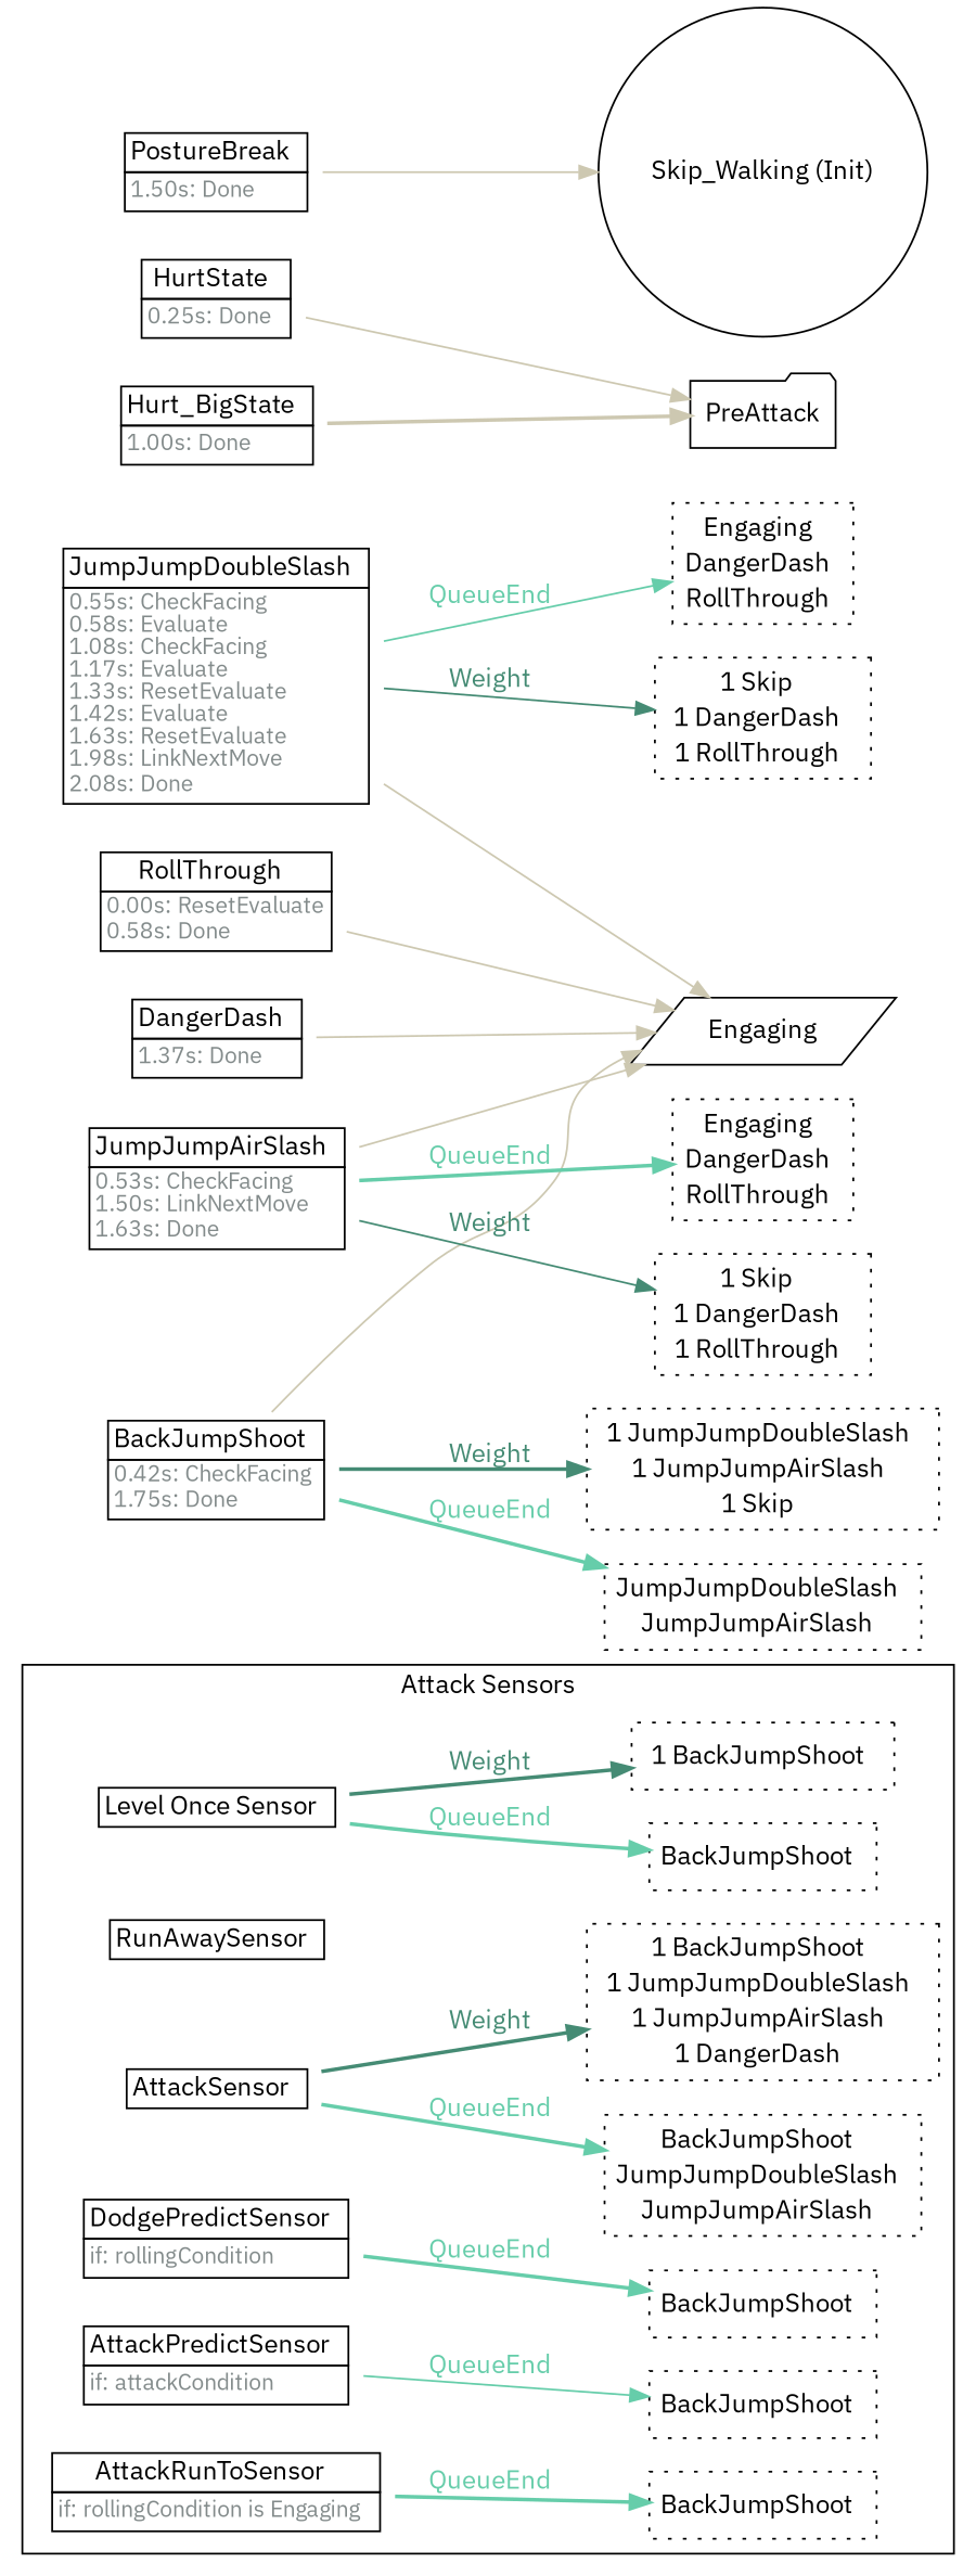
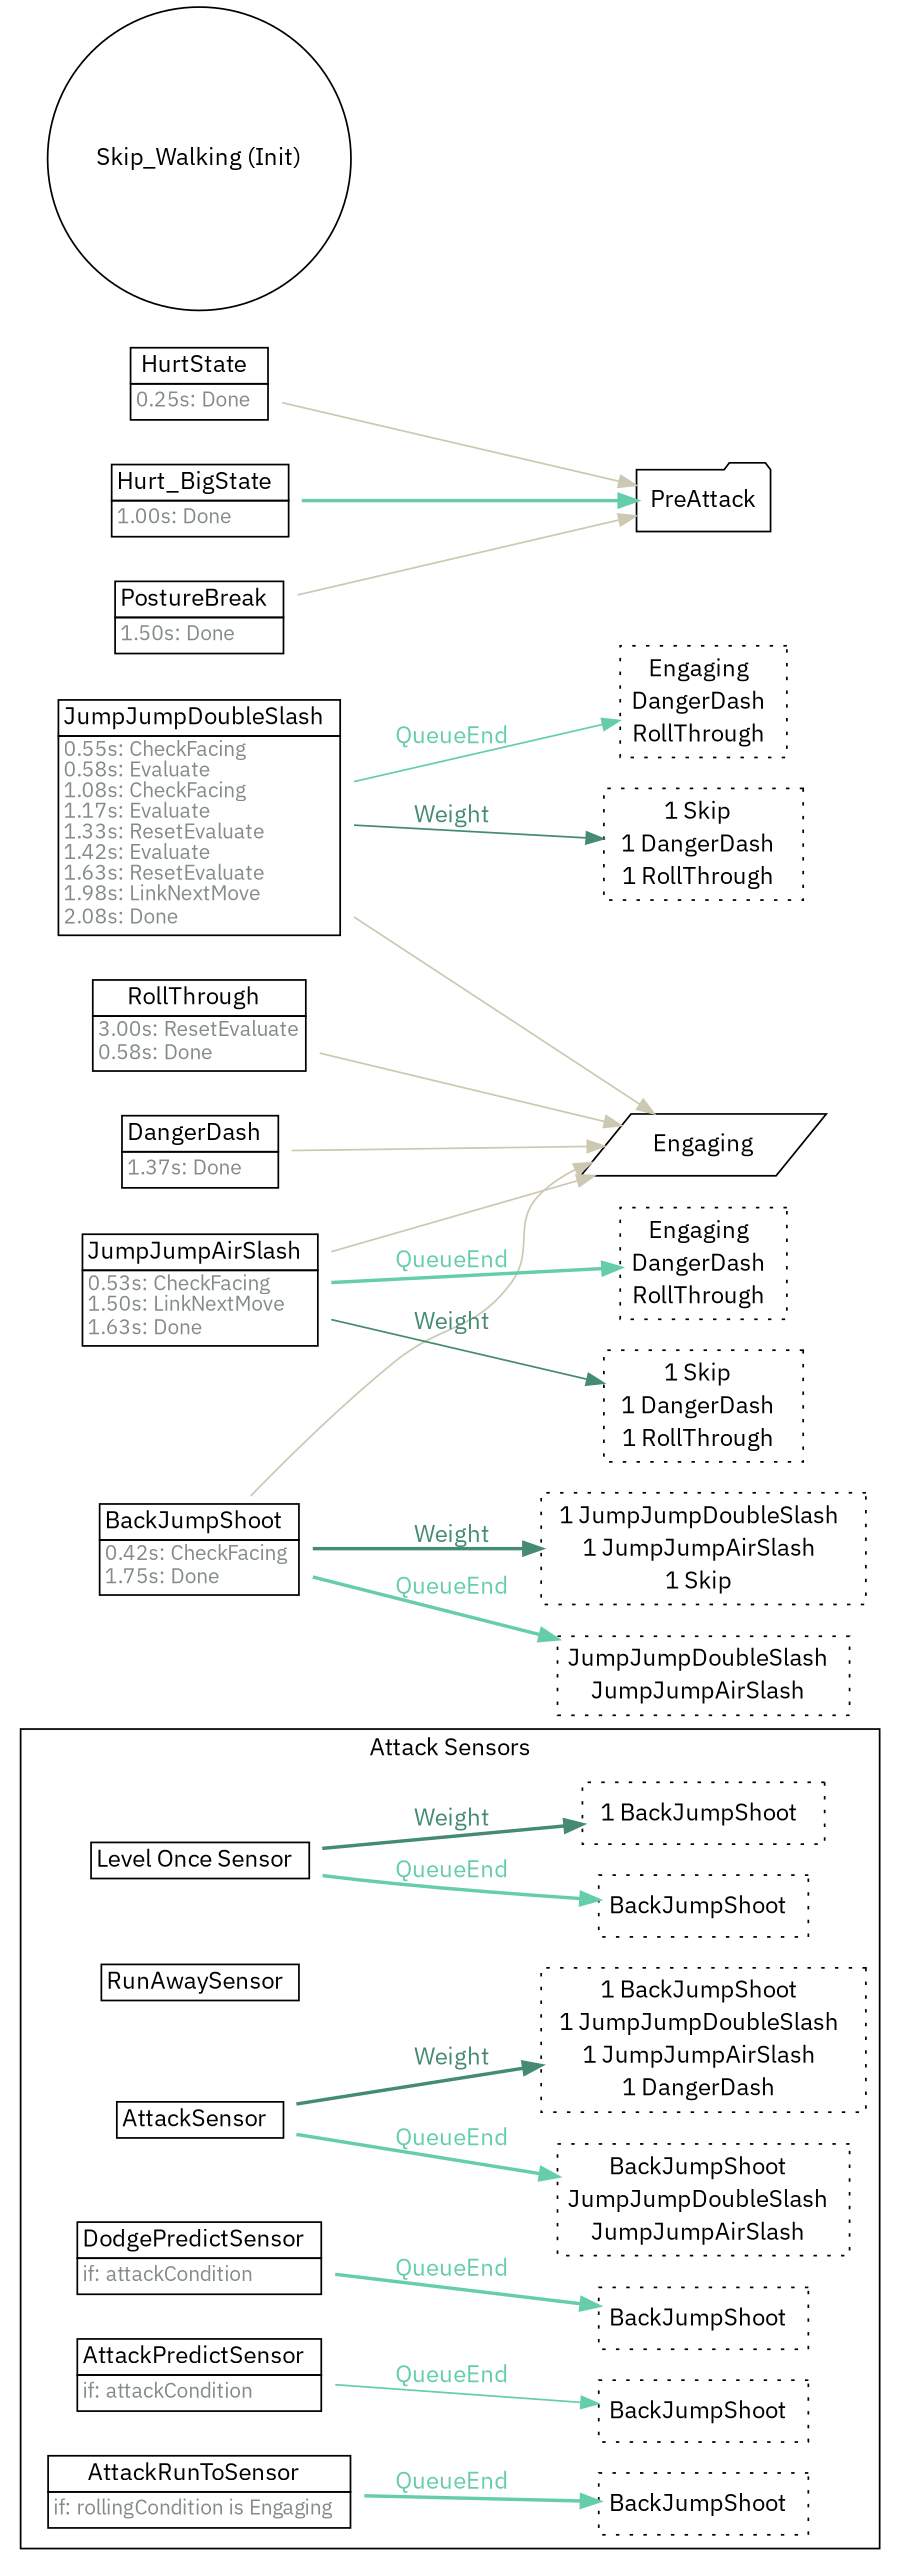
  strict digraph {
    fontname="IBM Plex Sans"
    rankdir=LR
    node [fontname="IBM Plex Sans" shape=plaintext]
    edge [color=aquamarine3 fontcolor=aquamarine3 fontname="IBM Plex Sans" style=solid]
    n1 [label=<<TABLE border="0" cellspacing="0" cellborder="1" cellpadding="2"><TR><TD>Level Once Sensor  </TD></TR></TABLE>>]
    n2 [label=<<TABLE border="0" cellspacing="0" cellborder="0" cellpadding="2"><TR><TD>BackJumpShoot  </TD></TR></TABLE>> margin=0.05 shape=box style=dotted]
    n3 [label=<<TABLE border="0" cellspacing="0" cellborder="0" cellpadding="2"><TR><TD>1 BackJumpShoot  </TD></TR></TABLE>> shape=box style=dotted]
    n4 [label=<<TABLE border="0" cellspacing="0" cellborder="1" cellpadding="2"><TR><TD>RunAwaySensor  </TD></TR></TABLE>>]
    n5 [label=<<TABLE border="0" cellspacing="0" cellborder="1" cellpadding="2"><TR><TD>AttackSensor  </TD></TR></TABLE>>]
    n6 [label=<<TABLE border="0" cellspacing="0" cellborder="0" cellpadding="2"><TR><TD>BackJumpShoot  </TD></TR><TR><TD>JumpJumpDoubleSlash  </TD></TR><TR><TD>JumpJumpAirSlash  </TD></TR></TABLE>> margin=0.05 shape=box style=dotted]
    n7 [label=<<TABLE border="0" cellspacing="0" cellborder="0" cellpadding="2"><TR><TD>1 BackJumpShoot  </TD></TR><TR><TD>1 JumpJumpDoubleSlash  </TD></TR><TR><TD>1 JumpJumpAirSlash  </TD></TR><TR><TD>1 DangerDash  </TD></TR></TABLE>> shape=box style=dotted]
-   n8 [label=<<TABLE border="0" cellspacing="0" cellborder="1" cellpadding="2"><TR><TD>DodgePredictSensor  </TD></TR><TR><TD align="left" balign="left"><FONT point-size="12" color="azure4">if: rollingCondition</FONT>  </TD></TR></TABLE>>]
+   n8 [label=<<TABLE border="0" cellspacing="0" cellborder="1" cellpadding="2"><TR><TD>DodgePredictSensor  </TD></TR><TR><TD align="left" balign="left"><FONT point-size="12" color="azure4">if: attackCondition</FONT>  </TD></TR></TABLE>>]
    n9 [label=<<TABLE border="0" cellspacing="0" cellborder="0" cellpadding="2"><TR><TD>BackJumpShoot  </TD></TR></TABLE>> margin=0.05 shape=box style=dotted]
    n10 [label=<<TABLE border="0" cellspacing="0" cellborder="1" cellpadding="2"><TR><TD>AttackPredictSensor  </TD></TR><TR><TD align="left" balign="left"><FONT point-size="12" color="azure4">if: attackCondition</FONT>  </TD></TR></TABLE>>]
    n11 [label=<<TABLE border="0" cellspacing="0" cellborder="0" cellpadding="2"><TR><TD>BackJumpShoot  </TD></TR></TABLE>> margin=0.05 shape=box style=dotted]
    n12 [label=<<TABLE border="0" cellspacing="0" cellborder="1" cellpadding="2"><TR><TD>AttackRunToSensor  </TD></TR><TR><TD align="left" balign="left"><FONT point-size="12" color="azure4">if: rollingCondition is Engaging</FONT>  </TD></TR></TABLE>>]
    n13 [label=<<TABLE border="0" cellspacing="0" cellborder="0" cellpadding="2"><TR><TD>BackJumpShoot  </TD></TR></TABLE>> margin=0.05 shape=box style=dotted]
    n14 [label=<<TABLE border="0" cellspacing="0" cellborder="1" cellpadding="2"><TR><TD>BackJumpShoot  </TD></TR><TR><TD align="left" balign="left"><FONT point-size="12" color="azure4">0.42s: CheckFacing<br/>1.75s: Done</FONT>  </TD></TR></TABLE>>]
    Engaging [shape=parallelogram]
    n16 [label=<<TABLE border="0" cellspacing="0" cellborder="0" cellpadding="2"><TR><TD>JumpJumpDoubleSlash  </TD></TR><TR><TD>JumpJumpAirSlash  </TD></TR></TABLE>> margin=0.05 shape=box style=dotted]
    n17 [label=<<TABLE border="0" cellspacing="0" cellborder="0" cellpadding="2"><TR><TD>1 JumpJumpDoubleSlash  </TD></TR><TR><TD>1 JumpJumpAirSlash  </TD></TR><TR><TD>1 Skip  </TD></TR></TABLE>> shape=box style=dotted]
    n18 [label=<<TABLE border="0" cellspacing="0" cellborder="1" cellpadding="2"><TR><TD>JumpJumpDoubleSlash  </TD></TR><TR><TD align="left" balign="left"><FONT point-size="12" color="azure4">0.55s: CheckFacing<br/>0.58s: Evaluate<br/>1.08s: CheckFacing<br/>1.17s: Evaluate<br/>1.33s: ResetEvaluate<br/>1.42s: Evaluate<br/>1.63s: ResetEvaluate<br/>1.98s: LinkNextMove<br/>2.08s: Done</FONT>  </TD></TR></TABLE>>]
    n19 [label=<<TABLE border="0" cellspacing="0" cellborder="0" cellpadding="2"><TR><TD>Engaging  </TD></TR><TR><TD>DangerDash  </TD></TR><TR><TD>RollThrough  </TD></TR></TABLE>> margin=0.05 shape=box style=dotted]
    n20 [label=<<TABLE border="0" cellspacing="0" cellborder="0" cellpadding="2"><TR><TD>1 Skip  </TD></TR><TR><TD>1 DangerDash  </TD></TR><TR><TD>1 RollThrough  </TD></TR></TABLE>> shape=box style=dotted]
    n21 [label=<<TABLE border="0" cellspacing="0" cellborder="1" cellpadding="2"><TR><TD>JumpJumpAirSlash  </TD></TR><TR><TD align="left" balign="left"><FONT point-size="12" color="azure4">0.53s: CheckFacing<br/>1.50s: LinkNextMove<br/>1.63s: Done</FONT>  </TD></TR></TABLE>>]
    n22 [label=<<TABLE border="0" cellspacing="0" cellborder="0" cellpadding="2"><TR><TD>Engaging  </TD></TR><TR><TD>DangerDash  </TD></TR><TR><TD>RollThrough  </TD></TR></TABLE>> margin=0.05 shape=box style=dotted]
    n23 [label=<<TABLE border="0" cellspacing="0" cellborder="0" cellpadding="2"><TR><TD>1 Skip  </TD></TR><TR><TD>1 DangerDash  </TD></TR><TR><TD>1 RollThrough  </TD></TR></TABLE>> shape=box style=dotted]
    n24 [label=<<TABLE border="0" cellspacing="0" cellborder="1" cellpadding="2"><TR><TD>DangerDash  </TD></TR><TR><TD align="left" balign="left"><FONT point-size="12" color="azure4">1.37s: Done</FONT>  </TD></TR></TABLE>>]
    n25 [label=<<TABLE border="0" cellspacing="0" cellborder="1" cellpadding="2"><TR><TD>HurtState  </TD></TR><TR><TD align="left" balign="left"><FONT point-size="12" color="azure4">0.25s: Done</FONT>  </TD></TR></TABLE>>]
    PreAttack [shape=folder]
    n27 [label=<<TABLE border="0" cellspacing="0" cellborder="1" cellpadding="2"><TR><TD>Hurt_BigState  </TD></TR><TR><TD align="left" balign="left"><FONT point-size="12" color="azure4">1.00s: Done</FONT>  </TD></TR></TABLE>>]
    n28 [label=<<TABLE border="0" cellspacing="0" cellborder="1" cellpadding="2"><TR><TD>PostureBreak  </TD></TR><TR><TD align="left" balign="left"><FONT point-size="12" color="azure4">1.50s: Done</FONT>  </TD></TR></TABLE>>]
-   n29 [label=<<TABLE border="0" cellspacing="0" cellborder="1" cellpadding="2"><TR><TD>RollThrough  </TD></TR><TR><TD align="left" balign="left"><FONT point-size="12" color="azure4">0.00s: ResetEvaluate<br/>0.58s: Done</FONT>  </TD></TR></TABLE>>]
+   n29 [label=<<TABLE border="0" cellspacing="0" cellborder="1" cellpadding="2"><TR><TD>RollThrough  </TD></TR><TR><TD align="left" balign="left"><FONT point-size="12" color="azure4">3.00s: ResetEvaluate<br/>0.58s: Done</FONT>  </TD></TR></TABLE>>]
    n30 [label="Skip_Walking (Init)" shape=circle]
    subgraph cluster_1 {
      label="Attack Sensors"
      rank=sink
      n1
      n2
      n3
      n4
      n5
      n6
      n7
      n8
      n9
      n10
      n11
      n12
      n13
    }
    n1 -> n2 [label=QueueEnd style=bold]
    n1 -> n3 [color=aquamarine4 fontcolor=aquamarine4 label=Weight style=bold]
    n5 -> n6 [label=QueueEnd style=bold]
    n5 -> n7 [color=aquamarine4 fontcolor=aquamarine4 label=Weight style=bold]
    n8 -> n9 [label=QueueEnd style=bold]
    n10 -> n11 [label=QueueEnd]
    n12 -> n13 [label=QueueEnd style=bold]
    n14 -> Engaging [color=cornsilk3 fontcolor=cornsilk3]
    n14 -> n16 [label=QueueEnd style=bold]
    n14 -> n17 [color=aquamarine4 fontcolor=aquamarine4 label=Weight style=bold]
    n18 -> Engaging [color=cornsilk3 fontcolor=cornsilk3]
    n18 -> n19 [label=QueueEnd]
    n18 -> n20 [color=aquamarine4 fontcolor=aquamarine4 label=Weight]
    n21 -> Engaging [color=cornsilk3 fontcolor=cornsilk3]
    n21 -> n22 [label=QueueEnd style=bold]
    n21 -> n23 [color=aquamarine4 fontcolor=aquamarine4 label=Weight]
    n24 -> Engaging [color=cornsilk3 fontcolor=cornsilk3]
    n25 -> PreAttack [color=cornsilk3 fontcolor=cornsilk3]
-   n27 -> PreAttack [color=cornsilk3 fontcolor=cornsilk3 style=bold]
-   n28 -> n30 [color=cornsilk3 fontcolor=cornsilk3]
+   n27 -> PreAttack [fontcolor=cornsilk3 style=bold]
+   n28 -> PreAttack [color=cornsilk3 fontcolor=cornsilk3]
    n29 -> Engaging [color=cornsilk3 fontcolor=cornsilk3]
  }
